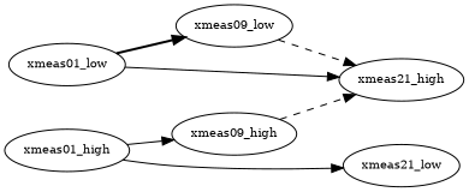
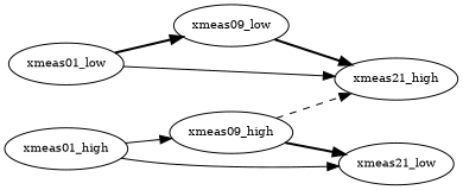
  digraph {
    rankdir=LR
    node [fontsize=10 shape=oval]
    edge [style=solid]
    n1 [label=xmeas01_low width=0]
    n2 [label=xmeas09_low width=0]
    n3 [label=xmeas21_high width=0]
    n4 [label=xmeas09_high width=0]
    n5 [label=xmeas21_low width=0]
    n6 [label=xmeas01_high width=0]
    n1 -> n2 [style=bold]
    n1 -> n3
-   n2 -> n3 [style=dashed]
+   n2 -> n3 [style=bold]
    n4 -> n3 [style=dashed]
+   n4 -> n5 [style=bold]
    n6 -> n4
    n6 -> n5
  }
